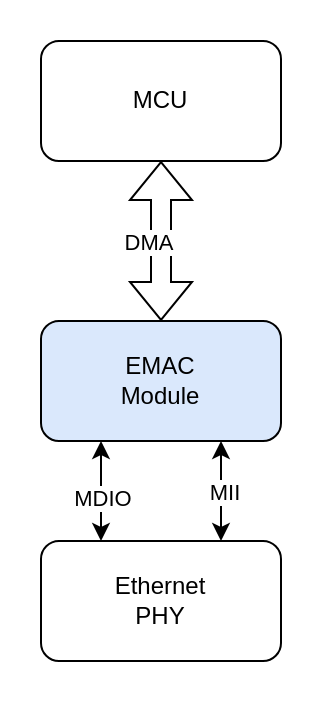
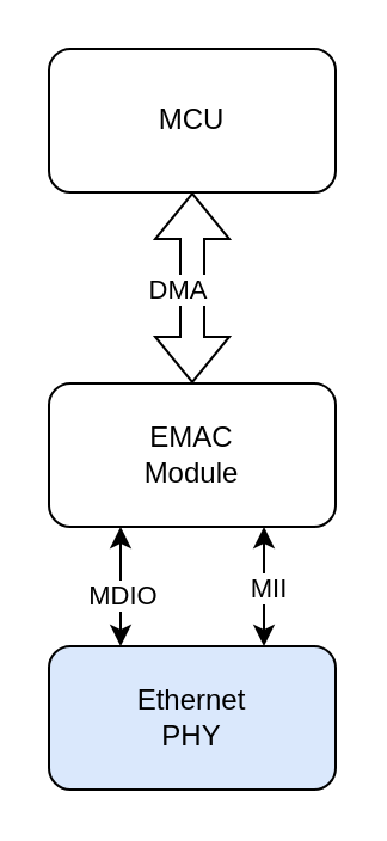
  <mxCell id="0" />
  <mxCell id="1" parent="0" />
  <mxCell id="2" value="MCU" style="rounded=1;whiteSpace=wrap;html=1;" vertex="1" parent="1"><mxGeometry x="20" y="20" width="120" height="60" as="geometry" /></mxCell>
  <mxCell id="3" value="" style="shape=flexArrow;endArrow=classic;startArrow=classic;html=1;rounded=0;entryX=0.5;entryY=1;entryDx=0;entryDy=0;" edge="1" parent="1" target="2"><mxGeometry width="100" height="100" relative="1" as="geometry"><mxPoint x="80" y="160" as="sourcePoint" /><mxPoint x="186" y="340" as="targetPoint" /></mxGeometry></mxCell>
  <mxCell id="4" value="DMA" style="edgeLabel;html=1;align=center;verticalAlign=middle;resizable=0;points=[];" vertex="1" connectable="0" parent="3"><mxGeometry y="7" relative="1" as="geometry"><mxPoint as="offset" /></mxGeometry></mxCell>
- <mxCell id="5" value="&lt;div&gt;EMAC&lt;/div&gt;&lt;div&gt;Module&lt;/div&gt;" style="rounded=1;whiteSpace=wrap;html=1;fillColor=#dae8fc;" vertex="1" parent="1"><mxGeometry y="160" width="120" height="60" as="geometry" x="20" /></mxCell>
- <mxCell id="6" value="Ethernet&lt;div&gt;PHY&lt;/div&gt;" style="rounded=1;whiteSpace=wrap;html=1;" vertex="1" parent="1"><mxGeometry y="270" width="120" height="60" as="geometry" x="20" /></mxCell>
+ <mxCell id="5" value="&lt;div&gt;EMAC&lt;/div&gt;&lt;div&gt;Module&lt;/div&gt;" style="rounded=1;whiteSpace=wrap;html=1;" vertex="1" parent="1"><mxGeometry y="160" width="120" height="60" as="geometry" x="20" /></mxCell>
+ <mxCell id="6" value="Ethernet&lt;div&gt;PHY&lt;/div&gt;" style="rounded=1;whiteSpace=wrap;html=1;fillColor=#dae8fc;" vertex="1" parent="1"><mxGeometry y="270" width="120" height="60" as="geometry" x="20" /></mxCell>
  <mxCell id="7" value="" style="endArrow=classic;startArrow=classic;html=1;rounded=0;entryX=0.75;entryY=0;entryDx=0;entryDy=0;exitX=0.75;exitY=1;exitDx=0;exitDy=0;" edge="1" parent="1" source="5" target="6"><mxGeometry width="50" height="50" relative="1" as="geometry"><mxPoint x="116" y="220" as="sourcePoint" /><mxPoint x="116" y="250" as="targetPoint" /></mxGeometry></mxCell>
  <mxCell id="8" value="MII" style="edgeLabel;html=1;align=center;verticalAlign=middle;resizable=0;points=[];" vertex="1" connectable="0" parent="7"><mxGeometry y="1" relative="1" as="geometry"><mxPoint as="offset" /></mxGeometry></mxCell>
  <mxCell id="9" value="" style="endArrow=classic;startArrow=classic;html=1;rounded=0;entryX=0.25;entryY=1;entryDx=0;entryDy=0;exitX=0.25;exitY=0;exitDx=0;exitDy=0;" edge="1" parent="1" source="6" target="5"><mxGeometry width="50" height="50" relative="1" as="geometry"><mxPoint x="116" y="210" as="sourcePoint" /><mxPoint x="166" y="160" as="targetPoint" /><Array as="points" /></mxGeometry></mxCell>
  <mxCell id="10" value="MDIO" style="edgeLabel;html=1;align=center;verticalAlign=middle;resizable=0;points=[];" vertex="1" connectable="0" parent="9"><mxGeometry x="-0.12" relative="1" as="geometry"><mxPoint as="offset" /></mxGeometry></mxCell>
